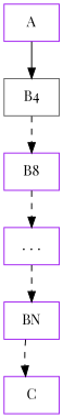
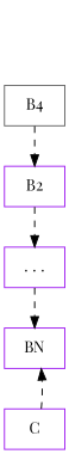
  digraph {
    fontname="Playfair Display"
    node [color=purple fontname="Playfair Display" shape=box]
    edge [fontname="Playfair Display" style=dashed]
    n1 [color=gray40 label=B4]
-   A
-   B2 [label=B8]
+   B2
    n4 [label=". . ."]
    BN
    C
    n1 -> B2
-   A -> n1 [style=solid]
    B2 -> n4
    n4 -> BN
-   BN -> C
+   C -> BN
  }
